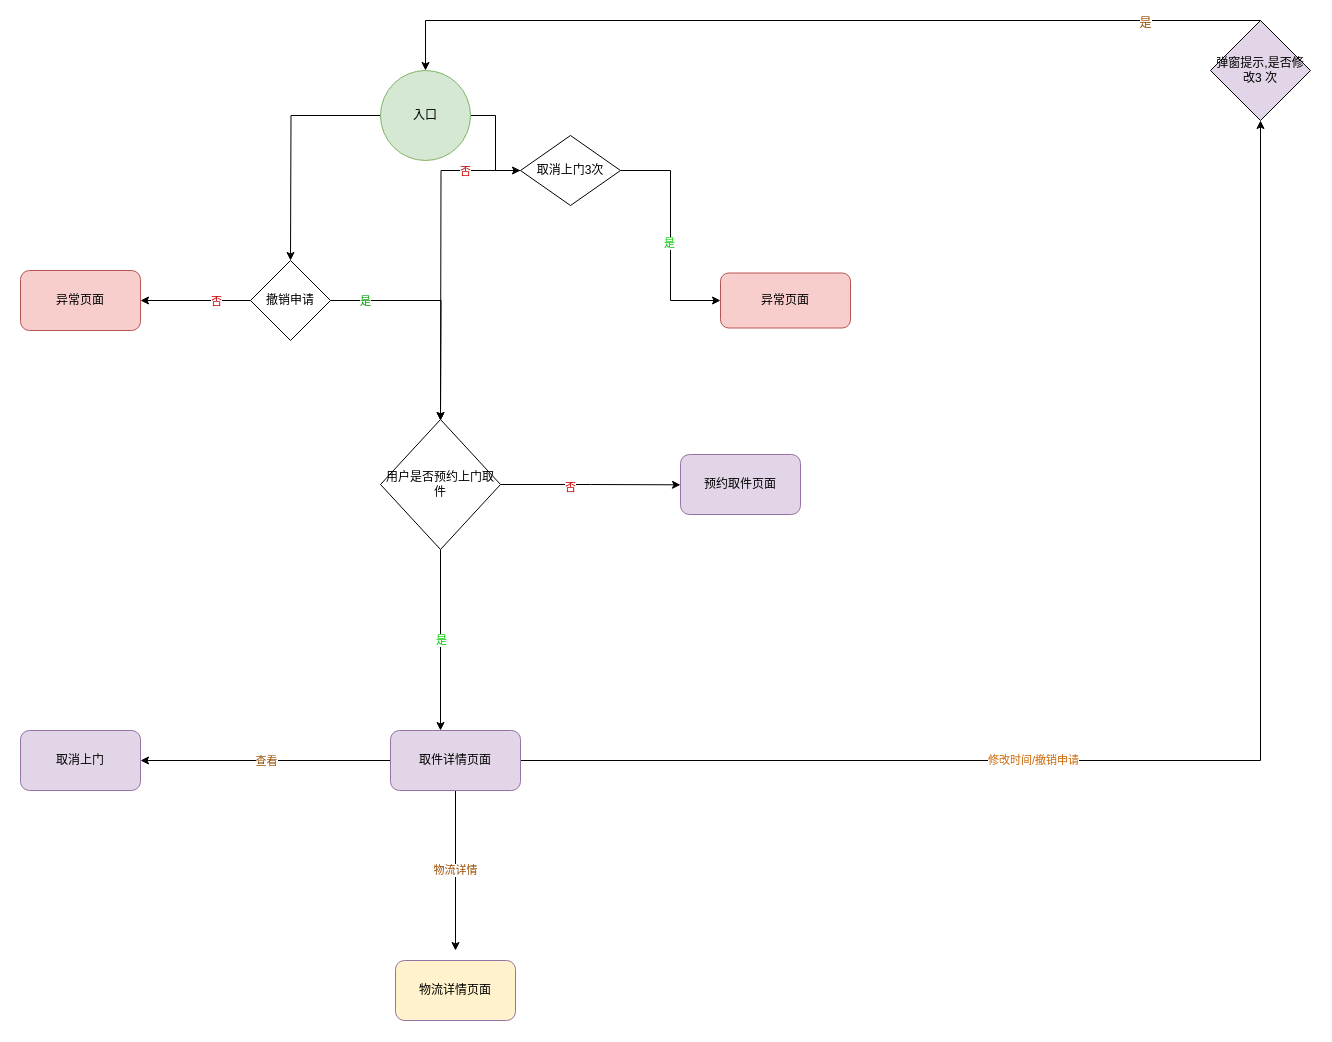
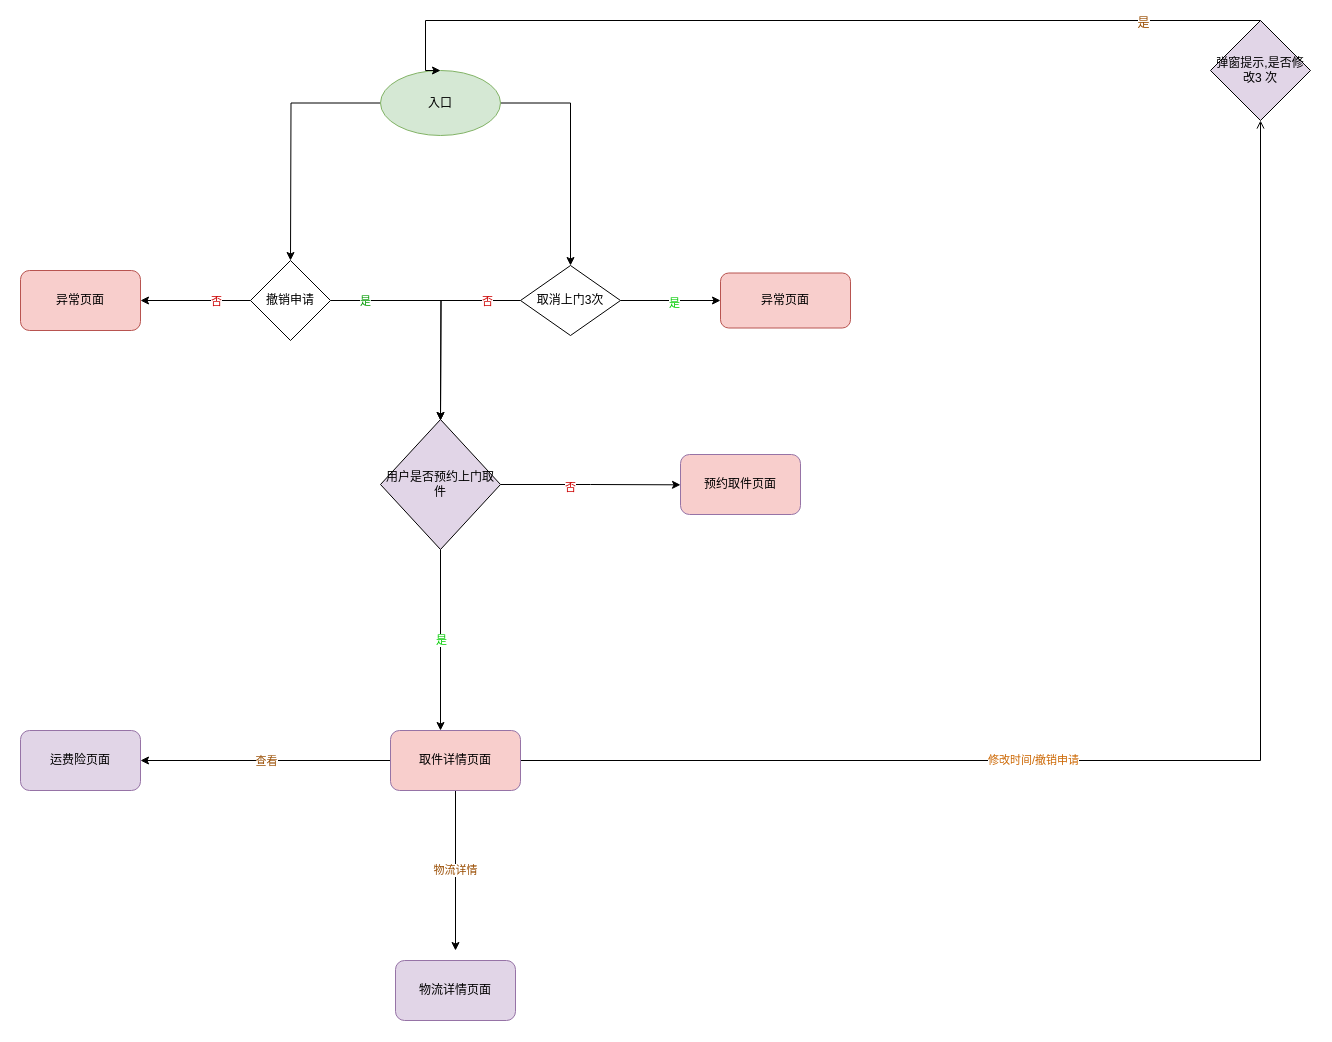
  <mxCell id="0" />
  <mxCell id="1" parent="0" />
  <mxCell id="2" style="edgeStyle=orthogonalEdgeStyle;rounded=0;orthogonalLoop=1;jettySize=auto;html=1;" edge="1" parent="1" source="4"><mxGeometry relative="1" as="geometry"><mxPoint x="290" y="260" as="targetPoint" /></mxGeometry></mxCell>
  <mxCell id="3" style="edgeStyle=orthogonalEdgeStyle;rounded=0;orthogonalLoop=1;jettySize=auto;html=1;exitX=1;exitY=0.5;exitDx=0;exitDy=0;" edge="1" parent="1" source="4" target="14"><mxGeometry relative="1" as="geometry"><mxPoint x="560" y="260" as="targetPoint" /></mxGeometry></mxCell>
- <mxCell id="4" value="入口" style="ellipse;whiteSpace=wrap;html=1;aspect=fixed;fillColor=#d5e8d4;strokeColor=#82b366;" vertex="1" parent="1"><mxGeometry x="380" y="70" width="90" height="90" as="geometry" /></mxCell>
+ <mxCell id="4" value="入口" style="ellipse;whiteSpace=wrap;html=1;aspect=fixed;fillColor=#d5e8d4;strokeColor=#82b366;" vertex="1" parent="1"><mxGeometry x="380" y="70" width="120" height="65" as="geometry" /></mxCell>
  <mxCell id="5" style="edgeStyle=orthogonalEdgeStyle;rounded=0;orthogonalLoop=1;jettySize=auto;html=1;exitX=0;exitY=0.5;exitDx=0;exitDy=0;entryX=1;entryY=0.5;entryDx=0;entryDy=0;" edge="1" parent="1" source="9" target="16"><mxGeometry relative="1" as="geometry"><mxPoint x="190" y="300.167" as="targetPoint" /></mxGeometry></mxCell>
  <mxCell id="6" value="&lt;font color=&quot;#cc0000&quot;&gt;否&lt;/font&gt;" style="edgeLabel;html=1;align=center;verticalAlign=middle;resizable=0;points=[];" vertex="1" connectable="0" parent="5"><mxGeometry x="-0.364" relative="1" as="geometry"><mxPoint as="offset" /></mxGeometry></mxCell>
  <mxCell id="7" style="edgeStyle=orthogonalEdgeStyle;rounded=0;orthogonalLoop=1;jettySize=auto;html=1;exitX=1;exitY=0.5;exitDx=0;exitDy=0;" edge="1" parent="1" source="9"><mxGeometry relative="1" as="geometry"><mxPoint x="440" y="420" as="targetPoint" /></mxGeometry></mxCell>
  <mxCell id="8" value="&lt;font color=&quot;#009900&quot;&gt;是&lt;/font&gt;" style="edgeLabel;html=1;align=center;verticalAlign=middle;resizable=0;points=[];" vertex="1" connectable="0" parent="7"><mxGeometry x="-0.703" relative="1" as="geometry"><mxPoint as="offset" /></mxGeometry></mxCell>
  <mxCell id="9" value="撤销申请" style="rhombus;whiteSpace=wrap;html=1;" vertex="1" parent="1"><mxGeometry x="250" y="260" width="80" height="80" as="geometry" /></mxCell>
  <mxCell id="10" style="edgeStyle=orthogonalEdgeStyle;rounded=0;orthogonalLoop=1;jettySize=auto;html=1;exitX=0;exitY=0.5;exitDx=0;exitDy=0;" edge="1" parent="1" source="14"><mxGeometry relative="1" as="geometry"><mxPoint x="440" y="420" as="targetPoint" /></mxGeometry></mxCell>
  <mxCell id="11" value="&lt;font color=&quot;#cc0000&quot;&gt;否&lt;/font&gt;" style="edgeLabel;html=1;align=center;verticalAlign=middle;resizable=0;points=[];" vertex="1" connectable="0" parent="10"><mxGeometry x="-0.662" relative="1" as="geometry"><mxPoint as="offset" /></mxGeometry></mxCell>
  <mxCell id="12" style="edgeStyle=orthogonalEdgeStyle;rounded=0;orthogonalLoop=1;jettySize=auto;html=1;entryX=0;entryY=0.5;entryDx=0;entryDy=0;" edge="1" parent="1" source="14" target="15"><mxGeometry relative="1" as="geometry" /></mxCell>
  <mxCell id="13" value="&lt;font color=&quot;#00cc00&quot;&gt;是&lt;/font&gt;" style="edgeLabel;html=1;align=center;verticalAlign=middle;resizable=0;points=[];" vertex="1" connectable="0" parent="12"><mxGeometry x="0.057" y="-2" relative="1" as="geometry"><mxPoint as="offset" /></mxGeometry></mxCell>
- <mxCell id="14" value="取消上门3次" style="rhombus;whiteSpace=wrap;html=1;" vertex="1" parent="1"><mxGeometry x="520" y="135" width="100" height="70" as="geometry" /></mxCell>
+ <mxCell id="14" value="取消上门3次" style="rhombus;whiteSpace=wrap;html=1;" vertex="1" parent="1"><mxGeometry x="520" y="265" width="100" height="70" as="geometry" /></mxCell>
  <mxCell id="15" value="异常页面" style="rounded=1;whiteSpace=wrap;html=1;fillColor=#f8cecc;strokeColor=#b85450;" vertex="1" parent="1"><mxGeometry x="720" y="272.5" width="130" height="55" as="geometry" /></mxCell>
  <mxCell id="16" value="异常页面" style="rounded=1;whiteSpace=wrap;html=1;fillColor=#f8cecc;strokeColor=#b85450;" vertex="1" parent="1"><mxGeometry x="20" y="270" width="120" height="60" as="geometry" /></mxCell>
  <mxCell id="17" value="&lt;font color=&quot;#00cc00&quot;&gt;是&lt;/font&gt;" style="edgeStyle=orthogonalEdgeStyle;rounded=0;orthogonalLoop=1;jettySize=auto;html=1;" edge="1" parent="1" source="20"><mxGeometry relative="1" as="geometry"><mxPoint x="440" y="730" as="targetPoint" /></mxGeometry></mxCell>
  <mxCell id="18" style="edgeStyle=orthogonalEdgeStyle;rounded=0;orthogonalLoop=1;jettySize=auto;html=1;exitX=1;exitY=0.5;exitDx=0;exitDy=0;" edge="1" parent="1" source="20"><mxGeometry relative="1" as="geometry"><mxPoint x="680" y="484.333" as="targetPoint" /></mxGeometry></mxCell>
  <mxCell id="19" value="&lt;font color=&quot;#cc0000&quot;&gt;否&lt;/font&gt;" style="edgeLabel;html=1;align=center;verticalAlign=middle;resizable=0;points=[];" vertex="1" connectable="0" parent="18"><mxGeometry x="-0.242" y="-2" relative="1" as="geometry"><mxPoint as="offset" /></mxGeometry></mxCell>
- <mxCell id="20" value="用户是否预约上门取件" style="rhombus;whiteSpace=wrap;html=1;" vertex="1" parent="1"><mxGeometry x="380" y="419" width="120" height="130" as="geometry" /></mxCell>
- <mxCell id="21" style="edgeStyle=orthogonalEdgeStyle;rounded=0;orthogonalLoop=1;jettySize=auto;html=1;" edge="1" parent="1" source="25" target="29"><mxGeometry relative="1" as="geometry"><mxPoint x="700" y="760" as="targetPoint" /></mxGeometry></mxCell>
+ <mxCell id="20" value="用户是否预约上门取件" style="rhombus;whiteSpace=wrap;html=1;fillColor=#e1d5e7;" vertex="1" parent="1"><mxGeometry x="380" y="419" width="120" height="130" as="geometry" /></mxCell>
+ <mxCell id="21" style="edgeStyle=orthogonalEdgeStyle;rounded=0;orthogonalLoop=1;jettySize=auto;html=1;endArrow=open;" edge="1" parent="1" source="25" target="29"><mxGeometry relative="1" as="geometry"><mxPoint x="700" y="760" as="targetPoint" /></mxGeometry></mxCell>
  <mxCell id="22" value="&lt;font color=&quot;#cc6600&quot;&gt;修改时间/撤销申请&lt;/font&gt;" style="edgeLabel;html=1;align=center;verticalAlign=middle;resizable=0;points=[];" vertex="1" connectable="0" parent="21"><mxGeometry x="-0.256" y="1" relative="1" as="geometry"><mxPoint x="-1" as="offset" /></mxGeometry></mxCell>
  <mxCell id="23" value="&lt;font color=&quot;#994c00&quot;&gt;物流详情&lt;/font&gt;" style="edgeStyle=orthogonalEdgeStyle;rounded=0;orthogonalLoop=1;jettySize=auto;html=1;" edge="1" parent="1" source="25"><mxGeometry relative="1" as="geometry"><mxPoint x="455" y="950" as="targetPoint" /><Array as="points"><mxPoint x="455" y="870" /><mxPoint x="455" y="870" /></Array></mxGeometry></mxCell>
  <mxCell id="24" value="&lt;font color=&quot;#994c00&quot;&gt;查看&lt;/font&gt;" style="edgeStyle=orthogonalEdgeStyle;rounded=0;orthogonalLoop=1;jettySize=auto;html=1;" edge="1" parent="1" source="25"><mxGeometry relative="1" as="geometry"><mxPoint x="140" y="760" as="targetPoint" /></mxGeometry></mxCell>
- <mxCell id="25" value="&lt;span&gt;取件详情页面&lt;/span&gt;" style="rounded=1;whiteSpace=wrap;html=1;fillColor=#e1d5e7;strokeColor=#9673a6;" vertex="1" parent="1"><mxGeometry x="390" y="730" width="130" height="60" as="geometry" /></mxCell>
- <mxCell id="26" value="预约取件页面" style="rounded=1;whiteSpace=wrap;html=1;fillColor=#e1d5e7;strokeColor=#9673a6;" vertex="1" parent="1"><mxGeometry x="680" y="454" width="120" height="60" as="geometry" /></mxCell>
+ <mxCell id="25" value="&lt;span&gt;取件详情页面&lt;/span&gt;" style="rounded=1;whiteSpace=wrap;html=1;fillColor=#f8cecc;strokeColor=#9673a6;" vertex="1" parent="1"><mxGeometry x="390" y="730" width="130" height="60" as="geometry" /></mxCell>
+ <mxCell id="26" value="预约取件页面" style="rounded=1;whiteSpace=wrap;html=1;fillColor=#f8cecc;strokeColor=#9673a6;" vertex="1" parent="1"><mxGeometry x="680" y="454" width="120" height="60" as="geometry" /></mxCell>
  <mxCell id="27" style="edgeStyle=orthogonalEdgeStyle;rounded=0;orthogonalLoop=1;jettySize=auto;html=1;entryX=0.5;entryY=0;entryDx=0;entryDy=0;" edge="1" parent="1" target="4"><mxGeometry relative="1" as="geometry"><mxPoint x="780" y="-40" as="targetPoint" /><mxPoint x="1260" y="20" as="sourcePoint" /><Array as="points"><mxPoint x="425" y="20" /></Array></mxGeometry></mxCell>
  <mxCell id="28" value="&lt;font style=&quot;font-size: 12px&quot; color=&quot;#994c00&quot;&gt;是&lt;/font&gt;" style="edgeLabel;html=1;align=center;verticalAlign=middle;resizable=0;points=[];" vertex="1" connectable="0" parent="27"><mxGeometry x="-0.739" y="2" relative="1" as="geometry"><mxPoint x="-1" as="offset" /></mxGeometry></mxCell>
  <mxCell id="29" value="弹窗提示,是否修改3 次" style="rhombus;whiteSpace=wrap;html=1;fillColor=#e1d5e7;" vertex="1" parent="1"><mxGeometry x="1210" y="20" width="100" height="100" as="geometry" /></mxCell>
- <mxCell id="30" value="物流详情页面" style="rounded=1;whiteSpace=wrap;html=1;fillColor=#fff2cc;strokeColor=#9673a6;" vertex="1" parent="1"><mxGeometry x="395" y="960" width="120" height="60" as="geometry" /></mxCell>
- <mxCell id="31" value="取消上门" style="rounded=1;whiteSpace=wrap;html=1;fillColor=#e1d5e7;strokeColor=#9673a6;" vertex="1" parent="1"><mxGeometry x="20" y="730" width="120" height="60" as="geometry" /></mxCell>
+ <mxCell id="30" value="物流详情页面" style="rounded=1;whiteSpace=wrap;html=1;fillColor=#e1d5e7;strokeColor=#9673a6;" vertex="1" parent="1"><mxGeometry x="395" y="960" width="120" height="60" as="geometry" /></mxCell>
+ <mxCell id="31" value="运费险页面" style="rounded=1;whiteSpace=wrap;html=1;fillColor=#e1d5e7;strokeColor=#9673a6;" vertex="1" parent="1"><mxGeometry x="20" y="730" width="120" height="60" as="geometry" /></mxCell>
